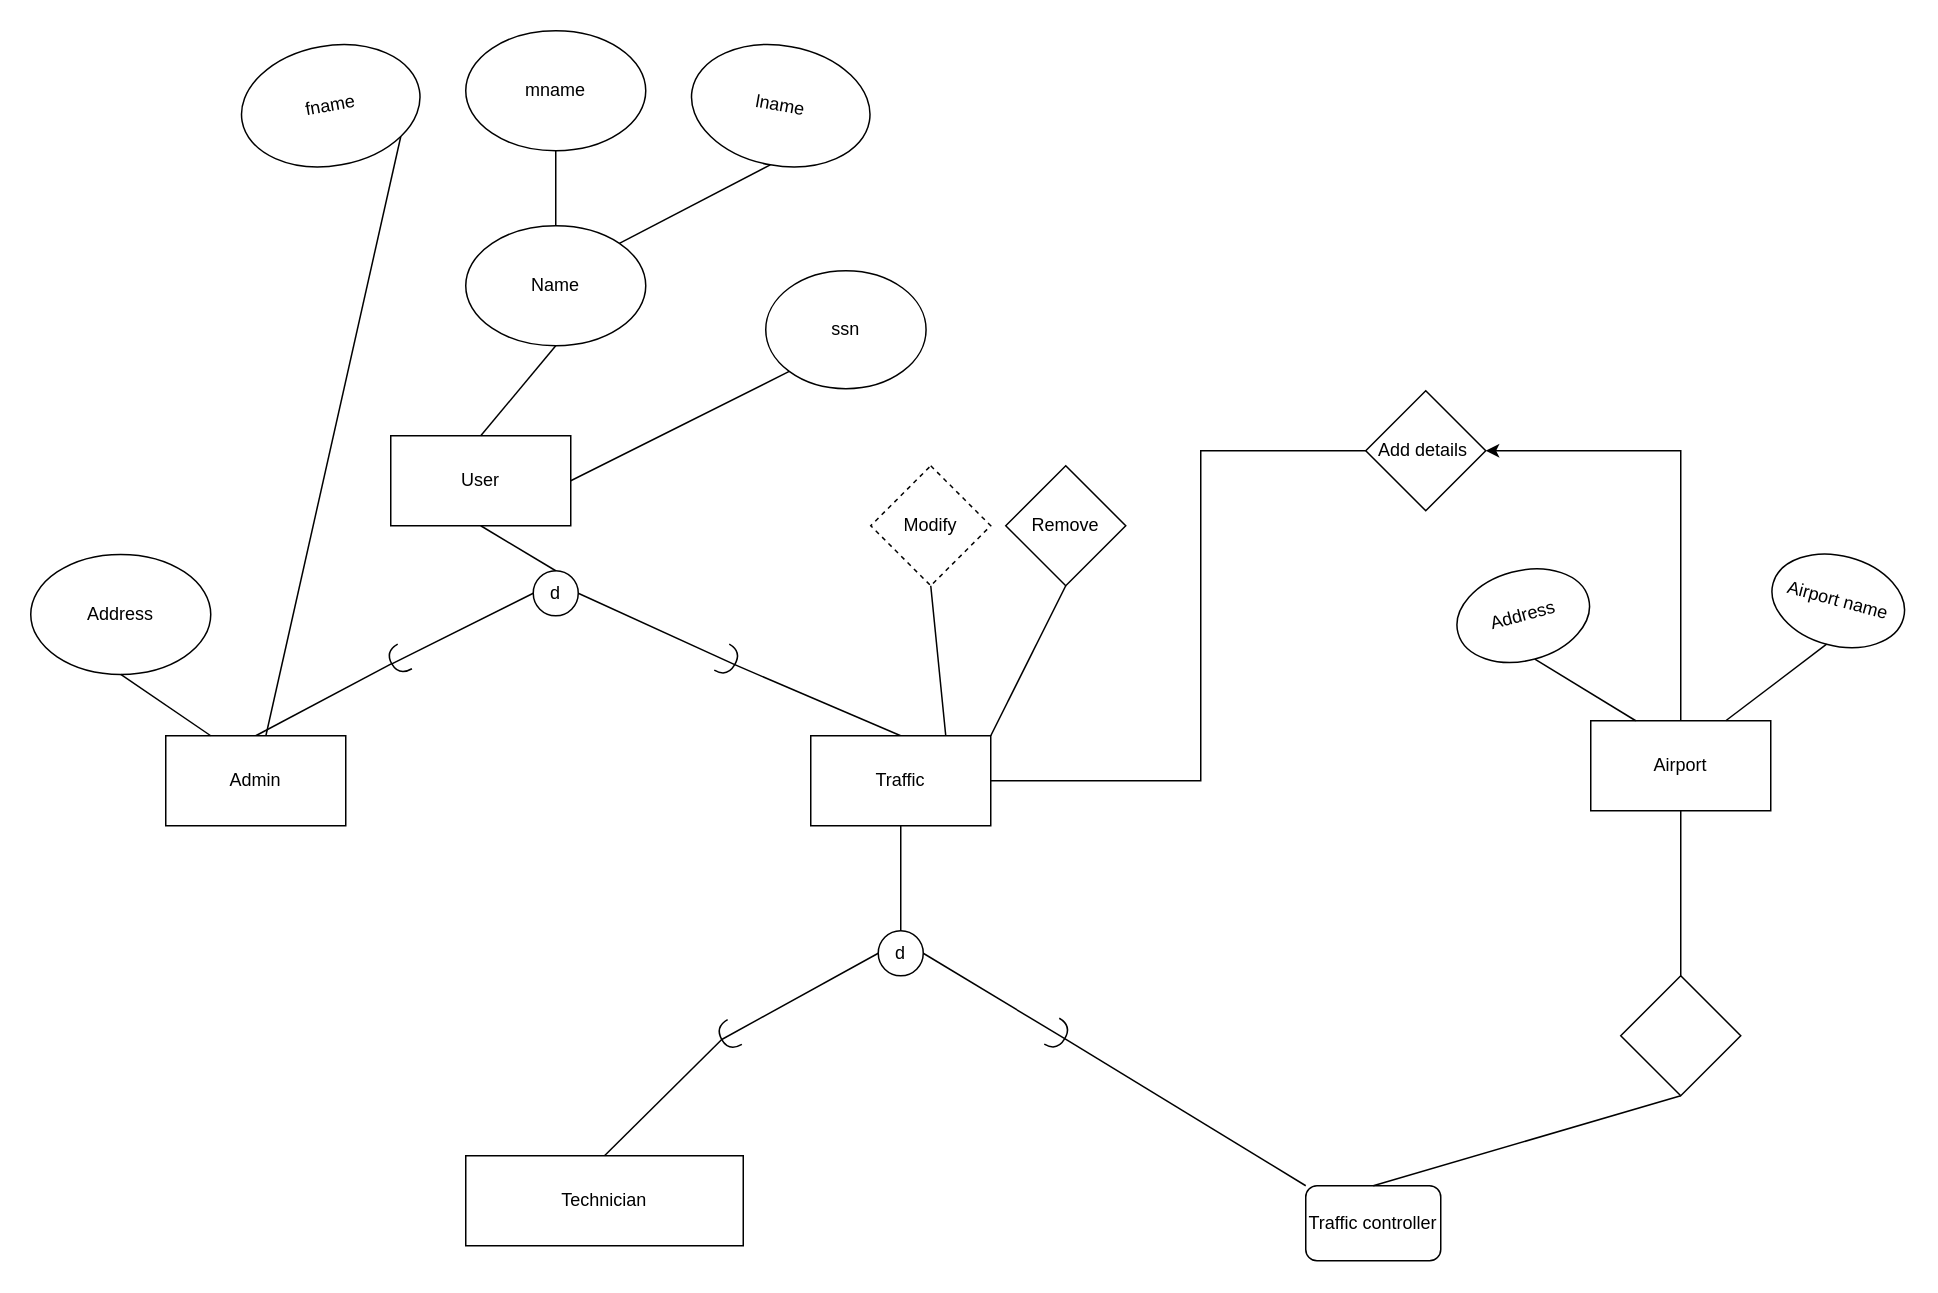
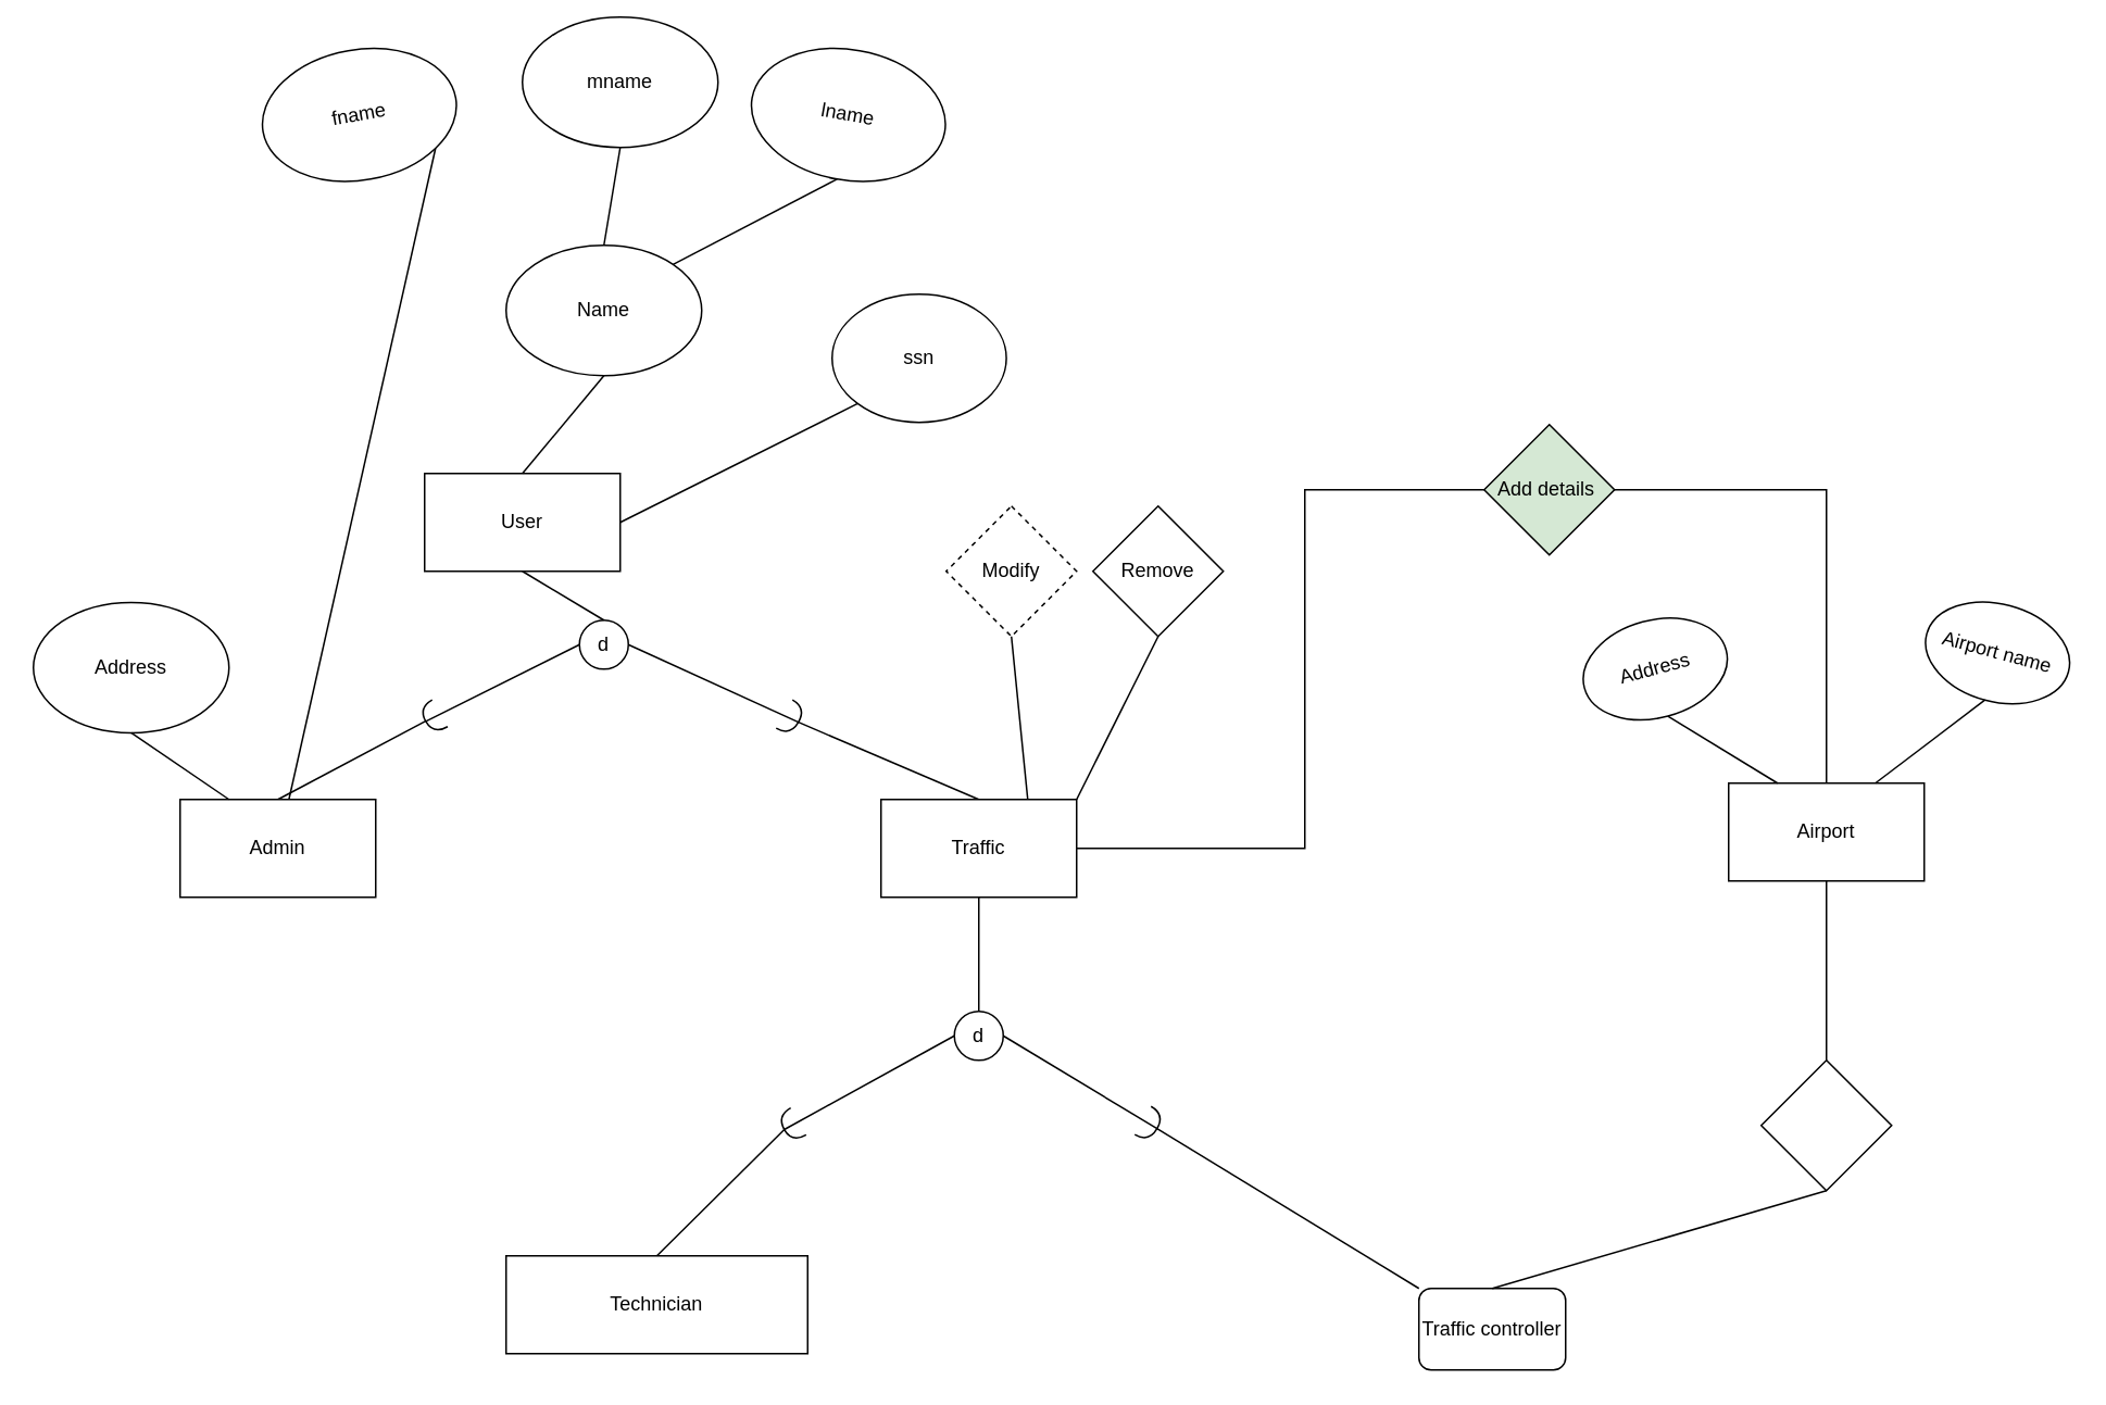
  <mxCell id="0" />
  <mxCell id="1" parent="0" />
  <mxCell id="2" value="User" style="rounded=0;whiteSpace=wrap;html=1;" vertex="1" parent="1"><mxGeometry x="260" y="290" width="120" height="60" as="geometry" /></mxCell>
  <mxCell id="3" value="fname" style="ellipse;whiteSpace=wrap;html=1;rotation=-10;" vertex="1" parent="1"><mxGeometry x="160" y="30" width="120" height="80" as="geometry" /></mxCell>
- <mxCell id="4" value="mname" style="ellipse;whiteSpace=wrap;html=1;" vertex="1" parent="1"><mxGeometry x="310" y="20" width="120" height="80" as="geometry" /></mxCell>
+ <mxCell id="4" value="mname" style="ellipse;whiteSpace=wrap;html=1;" vertex="1" parent="1"><mxGeometry x="320" y="10" width="120" height="80" as="geometry" /></mxCell>
  <mxCell id="5" value="lname" style="ellipse;whiteSpace=wrap;html=1;rotation=10;" vertex="1" parent="1"><mxGeometry x="460" y="30" width="120" height="80" as="geometry" /></mxCell>
  <mxCell id="6" value="Name" style="ellipse;whiteSpace=wrap;html=1;" vertex="1" parent="1"><mxGeometry x="310" y="150" width="120" height="80" as="geometry" /></mxCell>
  <mxCell id="7" value="ssn" style="ellipse;whiteSpace=wrap;html=1;rotation=0;" vertex="1" parent="1"><mxGeometry x="510" y="180" width="106.88" height="78.62" as="geometry" /></mxCell>
  <mxCell id="8" value="" style="endArrow=none;html=1;rounded=0;entryX=0.5;entryY=0;entryDx=0;entryDy=0;exitX=0.5;exitY=1;exitDx=0;exitDy=0;" edge="1" parent="1" source="4" target="6"><mxGeometry width="50" height="50" relative="1" as="geometry"><mxPoint x="320" y="280" as="sourcePoint" /><mxPoint x="370" y="230" as="targetPoint" /></mxGeometry></mxCell>
  <mxCell id="9" value="" style="endArrow=none;html=1;rounded=0;entryX=1;entryY=0;entryDx=0;entryDy=0;exitX=0.5;exitY=1;exitDx=0;exitDy=0;" edge="1" parent="1" source="5" target="6"><mxGeometry width="50" height="50" relative="1" as="geometry"><mxPoint x="320" y="280" as="sourcePoint" /><mxPoint x="370" y="230" as="targetPoint" /></mxGeometry></mxCell>
  <mxCell id="10" value="" style="endArrow=none;html=1;rounded=0;exitX=1;exitY=1;exitDx=0;exitDy=0;" edge="1" parent="1" source="3" target="18"><mxGeometry width="50" height="50" relative="1" as="geometry"><mxPoint x="320" y="280" as="sourcePoint" /><mxPoint x="370" y="230" as="targetPoint" /></mxGeometry></mxCell>
  <mxCell id="11" value="" style="endArrow=none;html=1;rounded=0;entryX=1;entryY=0.5;entryDx=0;entryDy=0;exitX=0;exitY=1;exitDx=0;exitDy=0;" edge="1" parent="1" source="7" target="2"><mxGeometry width="50" height="50" relative="1" as="geometry"><mxPoint x="320" y="280" as="sourcePoint" /><mxPoint x="370" y="230" as="targetPoint" /></mxGeometry></mxCell>
  <mxCell id="12" value="" style="endArrow=none;html=1;rounded=0;exitX=0.5;exitY=0;exitDx=0;exitDy=0;entryX=0.5;entryY=1;entryDx=0;entryDy=0;" edge="1" parent="1" source="2" target="6"><mxGeometry width="50" height="50" relative="1" as="geometry"><mxPoint x="320" y="280" as="sourcePoint" /><mxPoint x="370" y="230" as="targetPoint" /></mxGeometry></mxCell>
  <mxCell id="13" value="d" style="ellipse;whiteSpace=wrap;html=1;aspect=fixed;" vertex="1" parent="1"><mxGeometry x="355" y="380" width="30" height="30" as="geometry" /></mxCell>
  <mxCell id="14" value="" style="endArrow=none;html=1;rounded=0;entryX=0.5;entryY=1;entryDx=0;entryDy=0;exitX=0.5;exitY=0;exitDx=0;exitDy=0;" edge="1" parent="1" source="13" target="2"><mxGeometry width="50" height="50" relative="1" as="geometry"><mxPoint x="120" y="620" as="sourcePoint" /><mxPoint x="320" y="440" as="targetPoint" /></mxGeometry></mxCell>
  <mxCell id="15" value="" style="endArrow=none;html=1;rounded=0;entryX=0;entryY=0.5;entryDx=0;entryDy=0;startArrow=none;exitX=1;exitY=0.5;exitDx=0;exitDy=0;exitPerimeter=0;" edge="1" parent="1" source="16" target="13"><mxGeometry width="50" height="50" relative="1" as="geometry"><mxPoint x="265" y="440" as="sourcePoint" /><mxPoint x="410" y="420" as="targetPoint" /></mxGeometry></mxCell>
  <mxCell id="16" value="" style="shape=requiredInterface;html=1;verticalLabelPosition=bottom;sketch=0;rotation=-210;" vertex="1" parent="1"><mxGeometry x="260.04" y="430.12" width="10" height="18.97" as="geometry" /></mxCell>
  <mxCell id="17" value="" style="endArrow=none;html=1;rounded=0;exitX=0.5;exitY=0;exitDx=0;exitDy=0;" edge="1" parent="1" source="18" target="16"><mxGeometry width="50" height="50" relative="1" as="geometry"><mxPoint x="190" y="480" as="sourcePoint" /><mxPoint x="260" y="450" as="targetPoint" /><Array as="points" /></mxGeometry></mxCell>
  <mxCell id="18" value="Admin" style="rounded=0;whiteSpace=wrap;html=1;" vertex="1" parent="1"><mxGeometry x="110" y="490" width="120" height="60" as="geometry" /></mxCell>
  <mxCell id="19" value="Address" style="ellipse;whiteSpace=wrap;html=1;" vertex="1" parent="1"><mxGeometry x="20" y="369.09" width="120" height="80" as="geometry" /></mxCell>
  <mxCell id="20" value="" style="endArrow=none;html=1;rounded=0;entryX=0.5;entryY=1;entryDx=0;entryDy=0;exitX=0.25;exitY=0;exitDx=0;exitDy=0;" edge="1" parent="1" source="18" target="19"><mxGeometry width="50" height="50" relative="1" as="geometry"><mxPoint x="10" y="660" as="sourcePoint" /><mxPoint x="60" y="610" as="targetPoint" /></mxGeometry></mxCell>
  <mxCell id="21" value="" style="endArrow=none;html=1;rounded=0;entryX=1;entryY=0.5;entryDx=0;entryDy=0;exitX=1;exitY=0.5;exitDx=0;exitDy=0;exitPerimeter=0;" edge="1" parent="1" source="22" target="13"><mxGeometry width="50" height="50" relative="1" as="geometry"><mxPoint x="480" y="440" as="sourcePoint" /><mxPoint x="390" y="400" as="targetPoint" /></mxGeometry></mxCell>
  <mxCell id="22" value="" style="shape=requiredInterface;html=1;verticalLabelPosition=bottom;sketch=0;rotation=30;" vertex="1" parent="1"><mxGeometry x="480" y="430.12" width="10" height="20" as="geometry" /></mxCell>
  <mxCell id="23" value="" style="endArrow=none;html=1;rounded=0;entryX=1;entryY=0.5;entryDx=0;entryDy=0;entryPerimeter=0;" edge="1" parent="1" target="22"><mxGeometry width="50" height="50" relative="1" as="geometry"><mxPoint x="600" y="490" as="sourcePoint" /><mxPoint x="490" y="440" as="targetPoint" /></mxGeometry></mxCell>
  <mxCell id="24" value="Traffic" style="rounded=0;whiteSpace=wrap;html=1;" vertex="1" parent="1"><mxGeometry x="540" y="490" width="120" height="60" as="geometry" /></mxCell>
  <mxCell id="25" value="Modify" style="rhombus;whiteSpace=wrap;html=1;dashed=1;" vertex="1" parent="1"><mxGeometry x="580" y="310" width="80" height="80" as="geometry" /></mxCell>
  <mxCell id="26" value="Remove" style="rhombus;whiteSpace=wrap;html=1;" vertex="1" parent="1"><mxGeometry x="670" y="310" width="80" height="80" as="geometry" /></mxCell>
  <mxCell id="27" value="" style="endArrow=none;html=1;rounded=0;entryX=0.5;entryY=1;entryDx=0;entryDy=0;exitX=0.75;exitY=0;exitDx=0;exitDy=0;" edge="1" parent="1" source="24" target="25"><mxGeometry width="50" height="50" relative="1" as="geometry"><mxPoint x="580" y="530" as="sourcePoint" /><mxPoint x="630" y="480" as="targetPoint" /></mxGeometry></mxCell>
  <mxCell id="28" value="" style="endArrow=none;html=1;rounded=0;entryX=0.5;entryY=1;entryDx=0;entryDy=0;exitX=1;exitY=0;exitDx=0;exitDy=0;" edge="1" parent="1" source="24" target="26"><mxGeometry width="50" height="50" relative="1" as="geometry"><mxPoint x="550" y="400" as="sourcePoint" /><mxPoint x="600" y="350" as="targetPoint" /></mxGeometry></mxCell>
- <mxCell id="29" value="Add details&amp;nbsp;" style="rhombus;whiteSpace=wrap;html=1;" vertex="1" parent="1"><mxGeometry x="910" y="260" width="80" height="80" as="geometry" /></mxCell>
+ <mxCell id="29" value="Add details&amp;nbsp;" style="rhombus;whiteSpace=wrap;html=1;fillColor=#d5e8d4;" vertex="1" parent="1"><mxGeometry x="910" y="260" width="80" height="80" as="geometry" /></mxCell>
  <mxCell id="30" value="" style="endArrow=none;html=1;rounded=0;entryX=0;entryY=0.5;entryDx=0;entryDy=0;exitX=1;exitY=0.5;exitDx=0;exitDy=0;" edge="1" parent="1" source="24" target="29"><mxGeometry width="50" height="50" relative="1" as="geometry"><mxPoint x="720" y="510" as="sourcePoint" /><mxPoint x="770" y="460" as="targetPoint" /><Array as="points"><mxPoint x="800" y="520" /><mxPoint x="800" y="300" /></Array></mxGeometry></mxCell>
  <mxCell id="31" value="Airport" style="rounded=0;whiteSpace=wrap;html=1;" vertex="1" parent="1"><mxGeometry x="1060" y="480" width="120" height="60" as="geometry" /></mxCell>
- <mxCell id="32" value="" style="endArrow=classic;html=1;rounded=0;entryX=1;entryY=0.5;entryDx=0;entryDy=0;exitX=0.5;exitY=0;exitDx=0;exitDy=0;" edge="1" parent="1" source="31" target="29"><mxGeometry width="50" height="50" relative="1" as="geometry"><mxPoint x="870" y="520" as="sourcePoint" /><mxPoint x="920" y="470" as="targetPoint" /><Array as="points"><mxPoint x="1120" y="300" /></Array></mxGeometry></mxCell>
+ <mxCell id="32" value="" style="endArrow=none;html=1;rounded=0;entryX=1;entryY=0.5;entryDx=0;entryDy=0;exitX=0.5;exitY=0;exitDx=0;exitDy=0;" edge="1" parent="1" source="31" target="29"><mxGeometry width="50" height="50" relative="1" as="geometry"><mxPoint x="870" y="520" as="sourcePoint" /><mxPoint x="920" y="470" as="targetPoint" /><Array as="points"><mxPoint x="1120" y="300" /></Array></mxGeometry></mxCell>
  <mxCell id="33" value="Address" style="ellipse;whiteSpace=wrap;html=1;rotation=-15;" vertex="1" parent="1"><mxGeometry x="970" y="380" width="90" height="59.88" as="geometry" /></mxCell>
  <mxCell id="34" value="Airport name" style="ellipse;whiteSpace=wrap;html=1;rotation=15;" vertex="1" parent="1"><mxGeometry x="1180" y="370.12" width="90" height="59.88" as="geometry" /></mxCell>
  <mxCell id="35" value="" style="endArrow=none;html=1;rounded=0;entryX=0.5;entryY=1;entryDx=0;entryDy=0;exitX=0.25;exitY=0;exitDx=0;exitDy=0;" edge="1" parent="1" source="31" target="33"><mxGeometry width="50" height="50" relative="1" as="geometry"><mxPoint x="1020" y="480" as="sourcePoint" /><mxPoint x="1040" y="440" as="targetPoint" /></mxGeometry></mxCell>
  <mxCell id="36" value="" style="endArrow=none;html=1;rounded=0;entryX=0.5;entryY=1;entryDx=0;entryDy=0;" edge="1" parent="1" target="34"><mxGeometry width="50" height="50" relative="1" as="geometry"><mxPoint x="1150" y="480" as="sourcePoint" /><mxPoint x="1140" y="470" as="targetPoint" /></mxGeometry></mxCell>
  <mxCell id="37" value="" style="rhombus;whiteSpace=wrap;html=1;" vertex="1" parent="1"><mxGeometry x="1080" y="650" width="80" height="80" as="geometry" /></mxCell>
  <mxCell id="38" value="" style="endArrow=none;html=1;rounded=0;entryX=0.5;entryY=1;entryDx=0;entryDy=0;exitX=0.5;exitY=0;exitDx=0;exitDy=0;" edge="1" parent="1" source="37" target="31"><mxGeometry width="50" height="50" relative="1" as="geometry"><mxPoint x="950" y="720" as="sourcePoint" /><mxPoint x="1000" y="670" as="targetPoint" /></mxGeometry></mxCell>
  <mxCell id="39" value="Traffic controller" style="rounded=1;whiteSpace=wrap;html=1;" vertex="1" parent="1"><mxGeometry x="870" y="790" width="90" height="50" as="geometry" /></mxCell>
  <mxCell id="40" value="" style="endArrow=none;html=1;rounded=0;entryX=0.5;entryY=1;entryDx=0;entryDy=0;exitX=0.5;exitY=0;exitDx=0;exitDy=0;" edge="1" parent="1" source="39" target="37"><mxGeometry width="50" height="50" relative="1" as="geometry"><mxPoint x="950" y="720" as="sourcePoint" /><mxPoint x="1000" y="670" as="targetPoint" /></mxGeometry></mxCell>
  <mxCell id="41" value="d" style="ellipse;whiteSpace=wrap;html=1;aspect=fixed;" vertex="1" parent="1"><mxGeometry x="585.003" y="620" width="30" height="30" as="geometry" /></mxCell>
  <mxCell id="42" value="" style="endArrow=none;html=1;rounded=0;entryX=0;entryY=0.5;entryDx=0;entryDy=0;startArrow=none;exitX=1;exitY=0.5;exitDx=0;exitDy=0;exitPerimeter=0;" edge="1" parent="1" source="43" target="41"><mxGeometry width="50" height="50" relative="1" as="geometry"><mxPoint x="659.033" y="790" as="sourcePoint" /><mxPoint x="804.033" y="770" as="targetPoint" /></mxGeometry></mxCell>
  <mxCell id="43" value="" style="shape=requiredInterface;html=1;verticalLabelPosition=bottom;sketch=0;rotation=-210;" vertex="1" parent="1"><mxGeometry x="480.003" y="680.51" width="10" height="18.97" as="geometry" /></mxCell>
  <mxCell id="44" value="" style="endArrow=none;html=1;rounded=0;entryX=1;entryY=0.5;entryDx=0;entryDy=0;exitX=1;exitY=0.5;exitDx=0;exitDy=0;exitPerimeter=0;" edge="1" parent="1" source="45" target="41"><mxGeometry width="50" height="50" relative="1" as="geometry"><mxPoint x="874.033" y="790" as="sourcePoint" /><mxPoint x="784.033" y="750" as="targetPoint" /></mxGeometry></mxCell>
  <mxCell id="45" value="" style="shape=requiredInterface;html=1;verticalLabelPosition=bottom;sketch=0;rotation=30;" vertex="1" parent="1"><mxGeometry x="700" y="679.48" width="10" height="20" as="geometry" /></mxCell>
  <mxCell id="46" value="" style="endArrow=none;html=1;rounded=0;entryX=0.5;entryY=1;entryDx=0;entryDy=0;exitX=0.5;exitY=0;exitDx=0;exitDy=0;" edge="1" parent="1" source="41" target="24"><mxGeometry width="50" height="50" relative="1" as="geometry"><mxPoint x="600" y="630" as="sourcePoint" /><mxPoint x="600" y="570" as="targetPoint" /></mxGeometry></mxCell>
  <mxCell id="47" value="" style="endArrow=none;html=1;rounded=0;exitX=0;exitY=0;exitDx=0;exitDy=0;entryX=1;entryY=0.5;entryDx=0;entryDy=0;entryPerimeter=0;" edge="1" parent="1" source="39" target="45"><mxGeometry width="50" height="50" relative="1" as="geometry"><mxPoint x="720" y="720" as="sourcePoint" /><mxPoint x="710" y="700" as="targetPoint" /></mxGeometry></mxCell>
  <mxCell id="48" value="Technician" style="rounded=0;whiteSpace=wrap;html=1;" vertex="1" parent="1"><mxGeometry x="310" y="770" width="185" height="60" as="geometry" /></mxCell>
  <mxCell id="49" value="" style="endArrow=none;html=1;rounded=0;exitX=0.5;exitY=0;exitDx=0;exitDy=0;entryX=1;entryY=0.5;entryDx=0;entryDy=0;entryPerimeter=0;" edge="1" parent="1" source="48" target="43"><mxGeometry width="50" height="50" relative="1" as="geometry"><mxPoint x="540" y="700" as="sourcePoint" /><mxPoint x="460" y="710" as="targetPoint" /></mxGeometry></mxCell>
